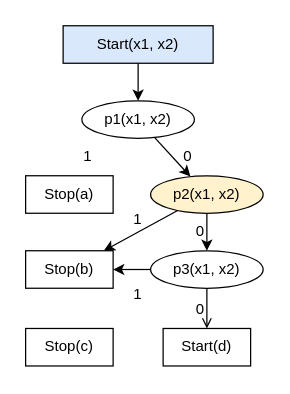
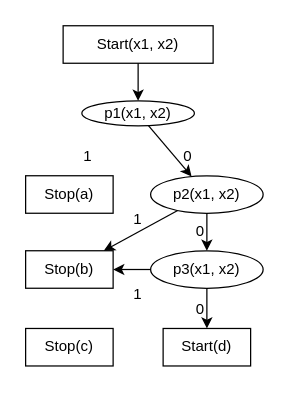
  <mxCell id="0" />
  <mxCell id="1" parent="0" />
- <mxCell id="2" value="Start(x1, x2)" style="rounded=0;whiteSpace=wrap;html=1;fillColor=#dae8fc;" vertex="1" parent="1"><mxGeometry x="50" y="20" width="120" height="30" as="geometry" /></mxCell>
- <mxCell id="3" value="p1(x1, x2)" style="ellipse;whiteSpace=wrap;html=1;" vertex="1" parent="1"><mxGeometry x="65" y="80" width="90" height="30" as="geometry" /></mxCell>
+ <mxCell id="2" value="Start(x1, x2)" style="rounded=0;whiteSpace=wrap;html=1;" vertex="1" parent="1"><mxGeometry x="50" y="20" width="120" height="30" as="geometry" /></mxCell>
+ <mxCell id="3" value="p1(x1, x2)" style="ellipse;whiteSpace=wrap;html=1;" vertex="1" parent="1"><mxGeometry x="65" y="80" width="90" height="20" as="geometry" /></mxCell>
  <mxCell id="4" value="" style="endArrow=classic;html=1;rounded=0;" edge="1" parent="1" source="2" target="3"><mxGeometry width="50" height="50" relative="1" as="geometry"><mxPoint x="310" y="340" as="sourcePoint" /><mxPoint x="360" y="290" as="targetPoint" /></mxGeometry></mxCell>
  <mxCell id="5" value="Stop(a)" style="rounded=0;whiteSpace=wrap;html=1;" vertex="1" parent="1"><mxGeometry x="20" y="140" width="70" height="30" as="geometry" /></mxCell>
  <mxCell id="6" value="" style="endArrow=classic;html=1;rounded=0;" edge="1" parent="1" source="3" target="9"><mxGeometry width="50" height="50" relative="1" as="geometry"><mxPoint x="130" y="70" as="sourcePoint" /><mxPoint x="158.75" y="140" as="targetPoint" /></mxGeometry></mxCell>
  <mxCell id="7" value="Stop(b)" style="rounded=0;whiteSpace=wrap;html=1;" vertex="1" parent="1"><mxGeometry x="20" y="200" width="70" height="30" as="geometry" /></mxCell>
  <mxCell id="8" value="" style="endArrow=classic;html=1;rounded=0;" edge="1" parent="1" source="9" target="7"><mxGeometry width="50" height="50" relative="1" as="geometry"><mxPoint x="85" y="220" as="sourcePoint" /><mxPoint x="78.75" y="200" as="targetPoint" /></mxGeometry></mxCell>
- <mxCell id="9" value="p2(x1, x2)" style="ellipse;whiteSpace=wrap;html=1;fillColor=#fff2cc;" vertex="1" parent="1"><mxGeometry x="120" y="140" width="90" height="30" as="geometry" /></mxCell>
+ <mxCell id="9" value="p2(x1, x2)" style="ellipse;whiteSpace=wrap;html=1;" vertex="1" parent="1"><mxGeometry x="120" y="140" width="90" height="30" as="geometry" /></mxCell>
  <mxCell id="10" value="p3(x1, x2)" style="ellipse;whiteSpace=wrap;html=1;" vertex="1" parent="1"><mxGeometry x="120" y="200" width="90" height="30" as="geometry" /></mxCell>
  <mxCell id="11" value="Stop(c)" style="rounded=0;whiteSpace=wrap;html=1;" vertex="1" parent="1"><mxGeometry x="20" y="262.18" width="70" height="30" as="geometry" /></mxCell>
  <mxCell id="12" value="" style="endArrow=classic;html=1;rounded=0;startArrow=none;" edge="1" parent="1" target="7" source="10"><mxGeometry width="50" height="50" relative="1" as="geometry"><mxPoint x="141.639" y="230" as="sourcePoint" /><mxPoint x="78.75" y="262.18" as="targetPoint" /></mxGeometry></mxCell>
  <mxCell id="13" value="Start(d)" style="rounded=0;whiteSpace=wrap;html=1;" vertex="1" parent="1"><mxGeometry x="130" y="262.18" width="70" height="30" as="geometry" /></mxCell>
  <mxCell id="14" value="" style="endArrow=classic;html=1;rounded=0;startArrow=none;" edge="1" parent="1" source="9" target="10"><mxGeometry width="50" height="50" relative="1" as="geometry"><mxPoint x="133.077" y="119.353" as="sourcePoint" /><mxPoint x="161.85" y="150.655" as="targetPoint" /></mxGeometry></mxCell>
- <mxCell id="15" value="" style="endArrow=open;html=1;rounded=0;" edge="1" parent="1" source="10" target="13"><mxGeometry width="50" height="50" relative="1" as="geometry"><mxPoint x="143.077" y="129.353" as="sourcePoint" /><mxPoint x="171.85" y="160.655" as="targetPoint" /></mxGeometry></mxCell>
+ <mxCell id="15" value="" style="endArrow=classic;html=1;rounded=0;" edge="1" parent="1" source="10" target="13"><mxGeometry width="50" height="50" relative="1" as="geometry"><mxPoint x="143.077" y="129.353" as="sourcePoint" /><mxPoint x="171.85" y="160.655" as="targetPoint" /></mxGeometry></mxCell>
  <mxCell id="16" value="1" style="text;html=1;strokeColor=none;fillColor=none;align=center;verticalAlign=middle;whiteSpace=wrap;rounded=0;" vertex="1" parent="1"><mxGeometry x="40" y="110" width="60" height="30" as="geometry" /></mxCell>
  <mxCell id="17" value="1" style="text;html=1;strokeColor=none;fillColor=none;align=center;verticalAlign=middle;whiteSpace=wrap;rounded=0;" vertex="1" parent="1"><mxGeometry x="80" y="160" width="60" height="30" as="geometry" /></mxCell>
  <mxCell id="18" value="1" style="text;html=1;strokeColor=none;fillColor=none;align=center;verticalAlign=middle;whiteSpace=wrap;rounded=0;" vertex="1" parent="1"><mxGeometry x="80" y="220" width="60" height="30" as="geometry" /></mxCell>
  <mxCell id="19" value="0" style="text;html=1;strokeColor=none;fillColor=none;align=center;verticalAlign=middle;whiteSpace=wrap;rounded=0;" vertex="1" parent="1"><mxGeometry x="120" y="110" width="60" height="30" as="geometry" /></mxCell>
  <mxCell id="20" value="0" style="text;html=1;strokeColor=none;fillColor=none;align=center;verticalAlign=middle;whiteSpace=wrap;rounded=0;" vertex="1" parent="1"><mxGeometry x="130" y="170" width="60" height="30" as="geometry" /></mxCell>
  <mxCell id="21" value="0" style="text;html=1;strokeColor=none;fillColor=none;align=center;verticalAlign=middle;whiteSpace=wrap;rounded=0;" vertex="1" parent="1"><mxGeometry x="130" y="232.18" width="60" height="30" as="geometry" /></mxCell>
